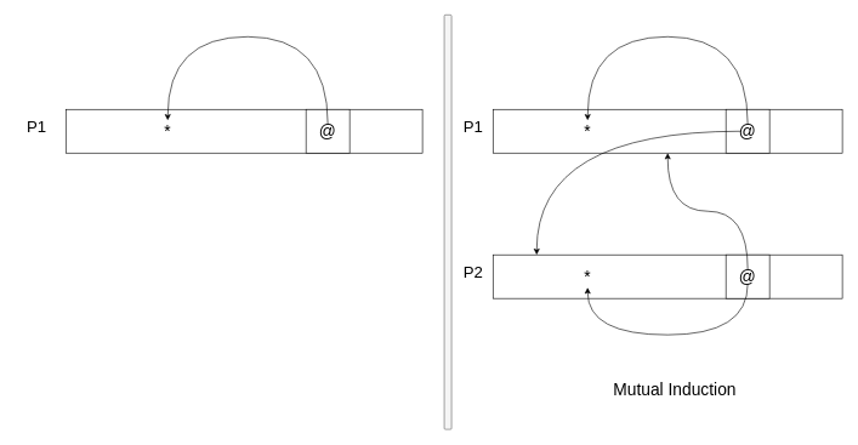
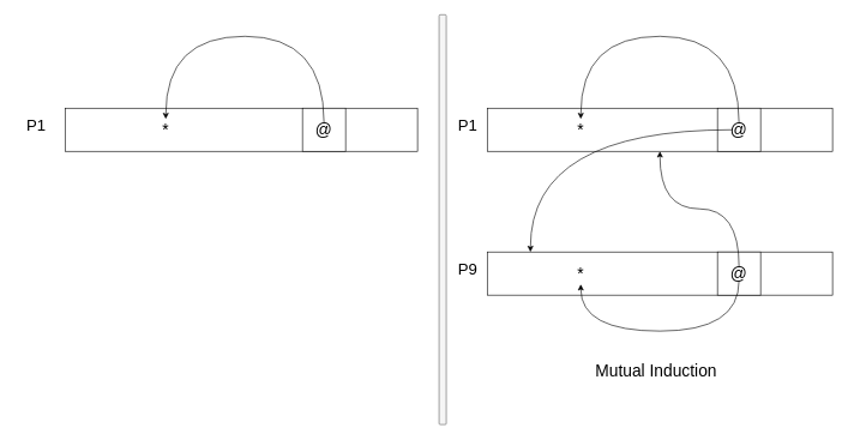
  <mxCell id="0" />
  <mxCell id="1" parent="0" />
  <mxCell id="2" value="" style="rounded=0;whiteSpace=wrap;html=1;" parent="1" vertex="1"><mxGeometry x="677" y="150" width="480" height="60" as="geometry" /></mxCell>
  <mxCell id="3" value="" style="whiteSpace=wrap;html=1;aspect=fixed;" parent="1" vertex="1"><mxGeometry x="997" y="150" width="60" height="60" as="geometry" /></mxCell>
  <mxCell id="4" style="edgeStyle=orthogonalEdgeStyle;curved=1;rounded=0;orthogonalLoop=1;jettySize=auto;html=1;entryX=0.5;entryY=0;entryDx=0;entryDy=0;fontSize=23;exitX=0.5;exitY=0;exitDx=0;exitDy=0;" parent="1" source="7" target="5" edge="1"><mxGeometry relative="1" as="geometry"><Array as="points"><mxPoint x="1027" y="50" /><mxPoint x="807" y="50" /></Array></mxGeometry></mxCell>
  <mxCell id="5" value="&lt;font style=&quot;font-size: 23px&quot;&gt;*&lt;/font&gt;" style="text;html=1;strokeColor=none;fillColor=none;align=center;verticalAlign=middle;whiteSpace=wrap;rounded=0;" parent="1" vertex="1"><mxGeometry x="777" y="165" width="60" height="30" as="geometry" /></mxCell>
  <mxCell id="6" style="edgeStyle=orthogonalEdgeStyle;curved=1;rounded=0;orthogonalLoop=1;jettySize=auto;html=1;fontSize=22;" parent="1" source="7" target="10" edge="1"><mxGeometry relative="1" as="geometry"><Array as="points"><mxPoint x="737" y="180" /></Array></mxGeometry></mxCell>
  <mxCell id="7" value="@" style="text;html=1;strokeColor=none;fillColor=none;align=center;verticalAlign=middle;whiteSpace=wrap;rounded=0;fontSize=23;" parent="1" vertex="1"><mxGeometry x="1017" y="170" width="20" height="20" as="geometry" /></mxCell>
- <mxCell id="8" value="Mutual Induction" style="text;html=1;strokeColor=none;fillColor=none;align=center;verticalAlign=middle;whiteSpace=wrap;rounded=0;fontSize=23;" parent="1" vertex="1"><mxGeometry x="832" y="520" width="190" height="30" as="geometry" /></mxCell>
+ <mxCell id="8" value="Mutual Induction" style="text;html=1;strokeColor=none;fillColor=none;align=center;verticalAlign=middle;whiteSpace=wrap;rounded=0;fontSize=23;" parent="1" vertex="1"><mxGeometry x="817" y="500" width="190" height="30" as="geometry" /></mxCell>
  <mxCell id="9" value="&lt;font style=&quot;font-size: 22px&quot;&gt;P1&lt;/font&gt;" style="text;html=1;strokeColor=none;fillColor=none;align=center;verticalAlign=middle;whiteSpace=wrap;rounded=0;" parent="1" vertex="1"><mxGeometry x="620" y="160" width="60" height="30" as="geometry" /></mxCell>
  <mxCell id="10" value="" style="rounded=0;whiteSpace=wrap;html=1;" parent="1" vertex="1"><mxGeometry x="677" y="350" width="480" height="60" as="geometry" /></mxCell>
  <mxCell id="11" value="" style="whiteSpace=wrap;html=1;aspect=fixed;" parent="1" vertex="1"><mxGeometry x="997" y="350" width="60" height="60" as="geometry" /></mxCell>
  <mxCell id="12" value="&lt;font style=&quot;font-size: 23px&quot;&gt;*&lt;/font&gt;" style="text;html=1;strokeColor=none;fillColor=none;align=center;verticalAlign=middle;whiteSpace=wrap;rounded=0;" parent="1" vertex="1"><mxGeometry x="777" y="365" width="60" height="30" as="geometry" /></mxCell>
  <mxCell id="13" style="edgeStyle=orthogonalEdgeStyle;rounded=0;orthogonalLoop=1;jettySize=auto;html=1;fontSize=22;curved=1;" parent="1" source="15" target="2" edge="1"><mxGeometry relative="1" as="geometry" /></mxCell>
  <mxCell id="14" style="edgeStyle=orthogonalEdgeStyle;curved=1;rounded=0;orthogonalLoop=1;jettySize=auto;html=1;fontSize=22;" parent="1" source="15" target="12" edge="1"><mxGeometry relative="1" as="geometry"><Array as="points"><mxPoint x="1027" y="460" /><mxPoint x="807" y="460" /></Array></mxGeometry></mxCell>
  <mxCell id="15" value="@" style="text;html=1;strokeColor=none;fillColor=none;align=center;verticalAlign=middle;whiteSpace=wrap;rounded=0;fontSize=23;" parent="1" vertex="1"><mxGeometry x="997" y="370" width="60" height="20" as="geometry" /></mxCell>
- <mxCell id="16" value="&lt;font style=&quot;font-size: 22px&quot;&gt;P2&lt;/font&gt;" style="text;html=1;strokeColor=none;fillColor=none;align=center;verticalAlign=middle;whiteSpace=wrap;rounded=0;" parent="1" vertex="1"><mxGeometry x="620" y="360" width="60" height="30" as="geometry" /></mxCell>
+ <mxCell id="16" value="&lt;font style=&quot;font-size: 22px&quot;&gt;P9&lt;/font&gt;" style="text;html=1;strokeColor=none;fillColor=none;align=center;verticalAlign=middle;whiteSpace=wrap;rounded=0;" parent="1" vertex="1"><mxGeometry x="620" y="360" width="60" height="30" as="geometry" /></mxCell>
  <mxCell id="17" value="" style="rounded=0;whiteSpace=wrap;html=1;" parent="1" vertex="1"><mxGeometry x="90" y="150" width="490" height="60" as="geometry" /></mxCell>
  <mxCell id="18" value="" style="whiteSpace=wrap;html=1;aspect=fixed;" parent="1" vertex="1"><mxGeometry x="420" y="150" width="60" height="60" as="geometry" /></mxCell>
  <mxCell id="19" style="edgeStyle=orthogonalEdgeStyle;curved=1;rounded=0;orthogonalLoop=1;jettySize=auto;html=1;entryX=0.5;entryY=0;entryDx=0;entryDy=0;fontSize=23;exitX=0.5;exitY=0;exitDx=0;exitDy=0;" parent="1" source="21" target="20" edge="1"><mxGeometry relative="1" as="geometry"><Array as="points"><mxPoint x="450" y="50" /><mxPoint x="230" y="50" /></Array></mxGeometry></mxCell>
  <mxCell id="20" value="&lt;font style=&quot;font-size: 23px&quot;&gt;*&lt;/font&gt;" style="text;html=1;strokeColor=none;fillColor=none;align=center;verticalAlign=middle;whiteSpace=wrap;rounded=0;" parent="1" vertex="1"><mxGeometry x="200" y="165" width="60" height="30" as="geometry" /></mxCell>
  <mxCell id="21" value="@" style="text;html=1;strokeColor=none;fillColor=none;align=center;verticalAlign=middle;whiteSpace=wrap;rounded=0;fontSize=23;" parent="1" vertex="1"><mxGeometry x="420" y="170" width="60" height="20" as="geometry" /></mxCell>
  <mxCell id="22" value="&lt;font style=&quot;font-size: 22px&quot;&gt;P1&lt;/font&gt;" style="text;html=1;strokeColor=none;fillColor=none;align=center;verticalAlign=middle;whiteSpace=wrap;rounded=0;" parent="1" vertex="1"><mxGeometry x="20" y="160" width="60" height="30" as="geometry" /></mxCell>
  <mxCell id="23" value="" style="rounded=1;whiteSpace=wrap;html=1;fillColor=#f5f5f5;fontColor=#333333;strokeColor=#666666;" parent="1" vertex="1"><mxGeometry x="610" y="20" width="10" height="570" as="geometry" /></mxCell>
